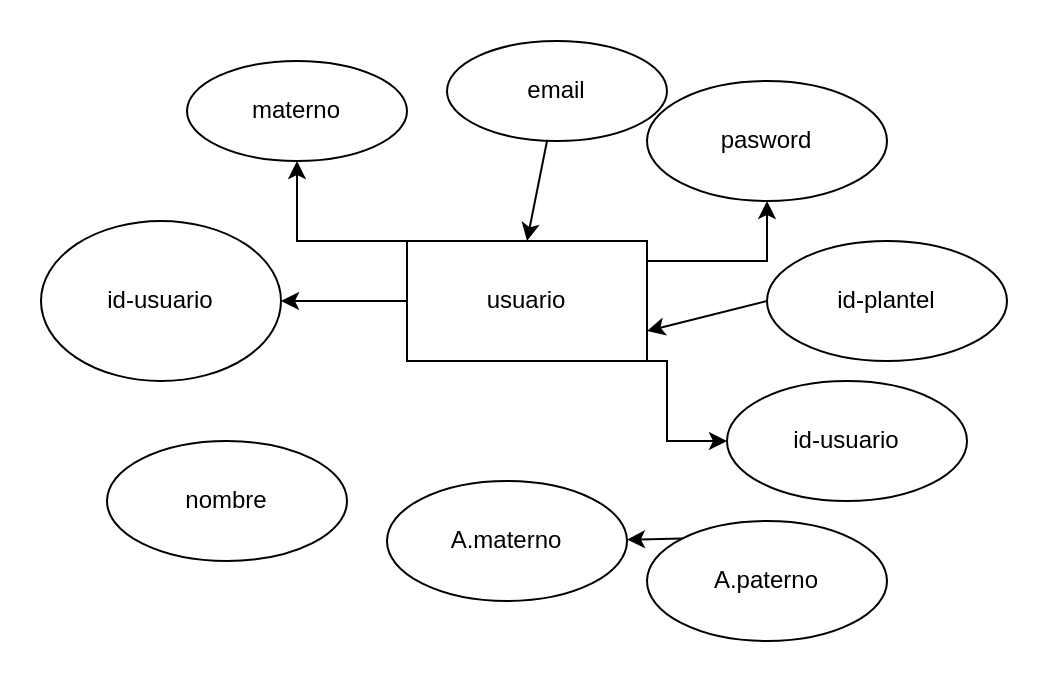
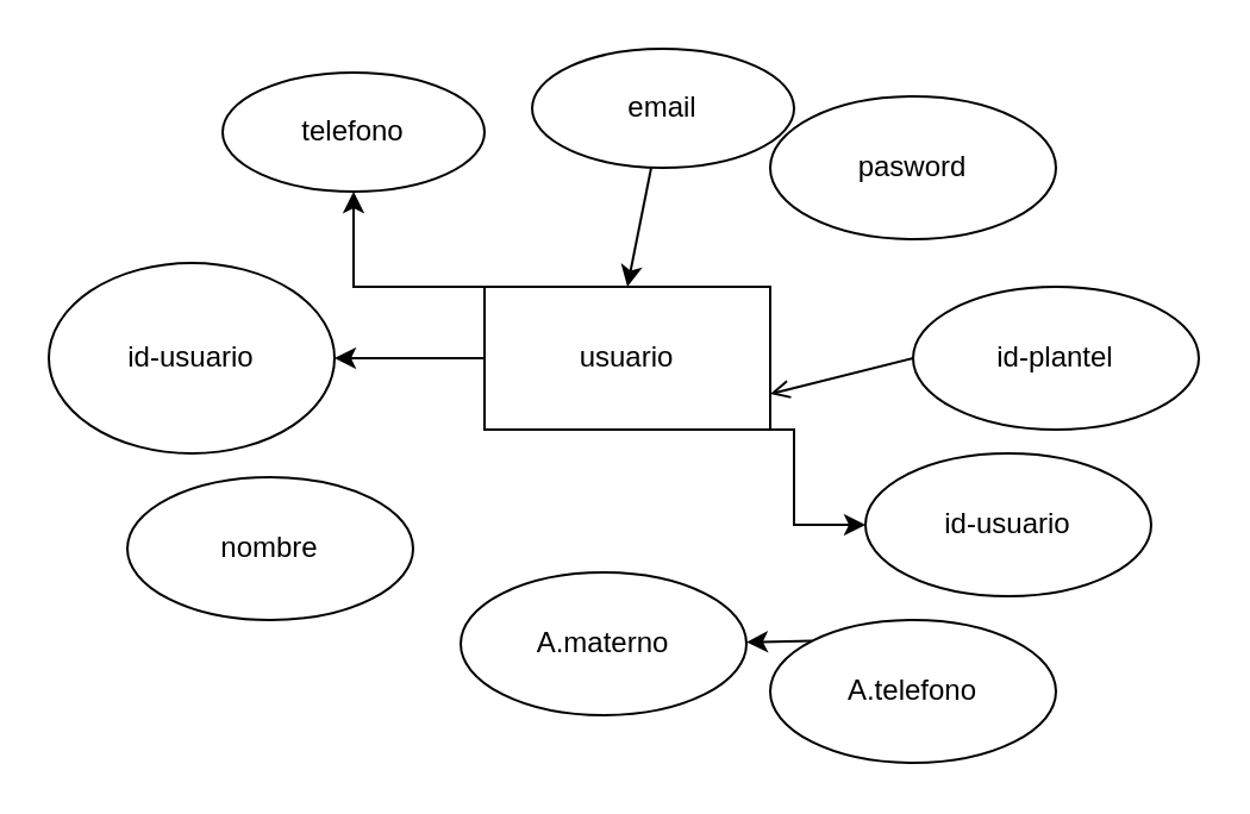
  <mxCell id="0" />
  <mxCell id="1" parent="0" />
  <mxCell id="2" value="&lt;font style=&quot;vertical-align: inherit;&quot;&gt;&lt;font style=&quot;vertical-align: inherit;&quot;&gt;id-usuario&lt;/font&gt;&lt;/font&gt;" style="ellipse;whiteSpace=wrap;html=1;" vertex="1" parent="1"><mxGeometry x="20" y="110" width="120" height="80" as="geometry" /></mxCell>
  <mxCell id="3" value="" style="edgeStyle=orthogonalEdgeStyle;rounded=0;orthogonalLoop=1;jettySize=auto;html=1;" edge="1" parent="1" source="7" target="8"><mxGeometry relative="1" as="geometry"><Array as="points"><mxPoint x="333" y="180" /><mxPoint x="333" y="220" /></Array></mxGeometry></mxCell>
  <mxCell id="4" value="" style="edgeStyle=orthogonalEdgeStyle;rounded=0;orthogonalLoop=1;jettySize=auto;html=1;" edge="1" parent="1" source="7" target="13"><mxGeometry relative="1" as="geometry"><Array as="points"><mxPoint x="148" y="120" /></Array></mxGeometry></mxCell>
- <mxCell id="5" value="" style="edgeStyle=orthogonalEdgeStyle;rounded=0;orthogonalLoop=1;jettySize=auto;html=1;" edge="1" parent="1" source="7" target="11"><mxGeometry relative="1" as="geometry"><Array as="points"><mxPoint x="383" y="130" /></Array></mxGeometry></mxCell>
  <mxCell id="6" value="" style="edgeStyle=orthogonalEdgeStyle;rounded=0;orthogonalLoop=1;jettySize=auto;html=1;" edge="1" parent="1" source="7" target="2"><mxGeometry relative="1" as="geometry" /></mxCell>
  <mxCell id="7" value="&lt;font style=&quot;vertical-align: inherit;&quot;&gt;&lt;font style=&quot;vertical-align: inherit;&quot;&gt;usuario&lt;/font&gt;&lt;/font&gt;" style="rounded=0;whiteSpace=wrap;html=1;" vertex="1" parent="1"><mxGeometry x="203" y="120" width="120" height="60" as="geometry" /></mxCell>
  <mxCell id="8" value="&lt;font style=&quot;vertical-align: inherit;&quot;&gt;&lt;font style=&quot;vertical-align: inherit;&quot;&gt;id-usuario&lt;/font&gt;&lt;/font&gt;" style="ellipse;whiteSpace=wrap;html=1;" vertex="1" parent="1"><mxGeometry x="363" y="190" width="120" height="60" as="geometry" /></mxCell>
  <mxCell id="9" value="&lt;font style=&quot;vertical-align: inherit;&quot;&gt;&lt;font style=&quot;vertical-align: inherit;&quot;&gt;A.materno&lt;/font&gt;&lt;/font&gt;" style="ellipse;whiteSpace=wrap;html=1;" vertex="1" parent="1"><mxGeometry x="193" y="240" width="120" height="60" as="geometry" /></mxCell>
  <mxCell id="10" value="&lt;font style=&quot;vertical-align: inherit;&quot;&gt;&lt;font style=&quot;vertical-align: inherit;&quot;&gt;id-plantel&lt;/font&gt;&lt;/font&gt;" style="ellipse;whiteSpace=wrap;html=1;" vertex="1" parent="1"><mxGeometry x="383" y="120" width="120" height="60" as="geometry" /></mxCell>
  <mxCell id="11" value="&lt;font style=&quot;vertical-align: inherit;&quot;&gt;&lt;font style=&quot;vertical-align: inherit;&quot;&gt;pasword&lt;/font&gt;&lt;/font&gt;" style="ellipse;whiteSpace=wrap;html=1;" vertex="1" parent="1"><mxGeometry x="323" y="40" width="120" height="60" as="geometry" /></mxCell>
  <mxCell id="12" value="&lt;font style=&quot;vertical-align: inherit;&quot;&gt;&lt;font style=&quot;vertical-align: inherit;&quot;&gt;email&lt;/font&gt;&lt;/font&gt;" style="ellipse;whiteSpace=wrap;html=1;" vertex="1" parent="1"><mxGeometry x="223" y="20" width="110" height="50" as="geometry" /></mxCell>
- <mxCell id="13" value="&lt;font style=&quot;vertical-align: inherit;&quot;&gt;&lt;font style=&quot;vertical-align: inherit;&quot;&gt;materno&lt;/font&gt;&lt;/font&gt;" style="ellipse;whiteSpace=wrap;html=1;" vertex="1" parent="1"><mxGeometry x="93" y="30" width="110" height="50" as="geometry" /></mxCell>
- <mxCell id="14" value="&lt;font style=&quot;vertical-align: inherit;&quot;&gt;&lt;font style=&quot;vertical-align: inherit;&quot;&gt;A.paterno&lt;/font&gt;&lt;/font&gt;" style="ellipse;whiteSpace=wrap;html=1;" vertex="1" parent="1"><mxGeometry x="323" y="260" width="120" height="60" as="geometry" /></mxCell>
- <mxCell id="15" value="&lt;font style=&quot;vertical-align: inherit;&quot;&gt;&lt;font style=&quot;vertical-align: inherit;&quot;&gt;nombre&lt;/font&gt;&lt;/font&gt;" style="ellipse;whiteSpace=wrap;html=1;" vertex="1" parent="1"><mxGeometry x="53" y="220" width="120" height="60" as="geometry" /></mxCell>
+ <mxCell id="13" value="&lt;font style=&quot;vertical-align: inherit;&quot;&gt;&lt;font style=&quot;vertical-align: inherit;&quot;&gt;telefono&lt;/font&gt;&lt;/font&gt;" style="ellipse;whiteSpace=wrap;html=1;" vertex="1" parent="1"><mxGeometry x="93" y="30" width="110" height="50" as="geometry" /></mxCell>
+ <mxCell id="14" value="&lt;font style=&quot;vertical-align: inherit;&quot;&gt;&lt;font style=&quot;vertical-align: inherit;&quot;&gt;A.telefono&lt;/font&gt;&lt;/font&gt;" style="ellipse;whiteSpace=wrap;html=1;" vertex="1" parent="1"><mxGeometry x="323" y="260" width="120" height="60" as="geometry" /></mxCell>
+ <mxCell id="15" value="&lt;font style=&quot;vertical-align: inherit;&quot;&gt;&lt;font style=&quot;vertical-align: inherit;&quot;&gt;nombre&lt;/font&gt;&lt;/font&gt;" style="ellipse;whiteSpace=wrap;html=1;" vertex="1" parent="1"><mxGeometry x="53" y="200" width="120" height="60" as="geometry" /></mxCell>
  <mxCell id="16" value="" style="endArrow=classic;html=1;rounded=0;entryX=0.5;entryY=0;entryDx=0;entryDy=0;" edge="1" parent="1" target="7"><mxGeometry width="50" height="50" relative="1" as="geometry"><mxPoint x="273" y="70" as="sourcePoint" /><mxPoint x="323" y="20" as="targetPoint" /></mxGeometry></mxCell>
  <mxCell id="17" value="" style="endArrow=classic;html=1;rounded=0;exitX=0;exitY=0;exitDx=0;exitDy=0;" edge="1" parent="1" source="14" target="9"><mxGeometry width="50" height="50" relative="1" as="geometry"><mxPoint x="273" y="370" as="sourcePoint" /><mxPoint x="323" y="320" as="targetPoint" /></mxGeometry></mxCell>
- <mxCell id="18" value="" style="endArrow=classic;html=1;rounded=0;exitX=0;exitY=0.5;exitDx=0;exitDy=0;entryX=1;entryY=0.75;entryDx=0;entryDy=0;" edge="1" parent="1" source="10" target="7"><mxGeometry width="50" height="50" relative="1" as="geometry"><mxPoint x="273" y="370" as="sourcePoint" /><mxPoint x="323" y="320" as="targetPoint" /></mxGeometry></mxCell>
+ <mxCell id="18" value="" style="endArrow=open;html=1;rounded=0;exitX=0;exitY=0.5;exitDx=0;exitDy=0;entryX=1;entryY=0.75;entryDx=0;entryDy=0;" edge="1" parent="1" source="10" target="7"><mxGeometry width="50" height="50" relative="1" as="geometry"><mxPoint x="273" y="370" as="sourcePoint" /><mxPoint x="323" y="320" as="targetPoint" /></mxGeometry></mxCell>
